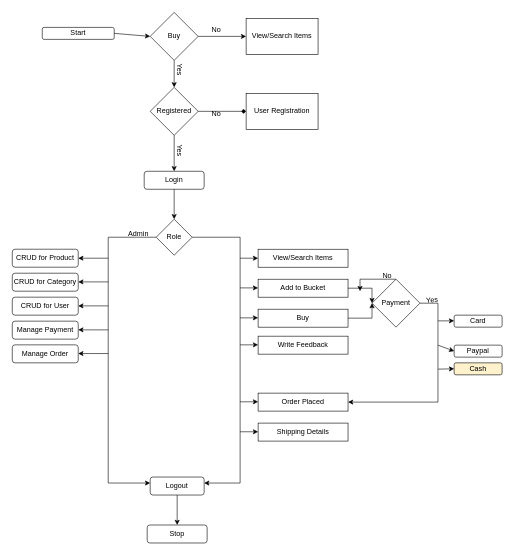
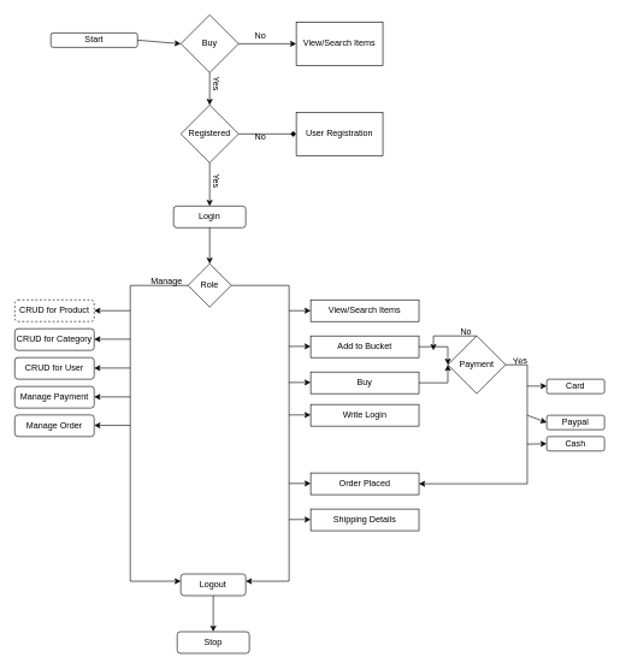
  <mxCell id="0" />
  <mxCell id="1" parent="0" />
  <mxCell id="2" value="Start" style="rounded=1;whiteSpace=wrap;html=1;" vertex="1" parent="1"><mxGeometry x="70" y="45" width="120" height="20" as="geometry" /></mxCell>
  <mxCell id="3" value="" style="endArrow=classic;html=1;rounded=0;exitX=1;exitY=0.5;exitDx=0;exitDy=0;" edge="1" parent="1" source="2"><mxGeometry width="50" height="50" relative="1" as="geometry"><mxPoint x="400" y="325" as="sourcePoint" /><mxPoint x="250" y="60" as="targetPoint" /></mxGeometry></mxCell>
  <mxCell id="4" value="Registered" style="rhombus;whiteSpace=wrap;html=1;" vertex="1" parent="1"><mxGeometry x="250" y="145" width="80" height="80" as="geometry" /></mxCell>
  <mxCell id="5" value="Buy" style="rhombus;whiteSpace=wrap;html=1;" vertex="1" parent="1"><mxGeometry x="250" y="20" width="80" height="80" as="geometry" /></mxCell>
  <mxCell id="6" value="" style="endArrow=classic;html=1;rounded=0;exitX=1;exitY=0.5;exitDx=0;exitDy=0;" edge="1" parent="1" source="5"><mxGeometry width="50" height="50" relative="1" as="geometry"><mxPoint x="400" y="325" as="sourcePoint" /><mxPoint x="410" y="60" as="targetPoint" /></mxGeometry></mxCell>
  <mxCell id="7" value="No" style="text;html=1;align=center;verticalAlign=middle;resizable=0;points=[];autosize=1;strokeColor=none;fillColor=none;" vertex="1" parent="1"><mxGeometry x="340" y="35" width="40" height="30" as="geometry" /></mxCell>
  <mxCell id="8" value="View/Search Items" style="rounded=0;whiteSpace=wrap;html=1;" vertex="1" parent="1"><mxGeometry x="410" y="30" width="120" height="60" as="geometry" /></mxCell>
  <mxCell id="9" value="" style="endArrow=classic;html=1;rounded=0;exitX=0.5;exitY=1;exitDx=0;exitDy=0;" edge="1" parent="1" source="5"><mxGeometry width="50" height="50" relative="1" as="geometry"><mxPoint x="400" y="325" as="sourcePoint" /><mxPoint x="290" y="145" as="targetPoint" /></mxGeometry></mxCell>
  <mxCell id="10" value="Yes" style="text;html=1;align=center;verticalAlign=middle;resizable=0;points=[];autosize=1;strokeColor=none;fillColor=none;rotation=90;" vertex="1" parent="1"><mxGeometry x="280" y="100" width="40" height="30" as="geometry" /></mxCell>
  <mxCell id="11" value="" style="endArrow=diamond;html=1;rounded=0;exitX=1;exitY=0.5;exitDx=0;exitDy=0;entryX=0;entryY=0.5;entryDx=0;entryDy=0;" edge="1" parent="1" source="4" target="13"><mxGeometry width="50" height="50" relative="1" as="geometry"><mxPoint x="400" y="325" as="sourcePoint" /><mxPoint x="410" y="205" as="targetPoint" /></mxGeometry></mxCell>
  <mxCell id="12" value="No" style="text;html=1;align=center;verticalAlign=middle;resizable=0;points=[];autosize=1;strokeColor=none;fillColor=none;" vertex="1" parent="1"><mxGeometry x="340" y="175" width="40" height="30" as="geometry" /></mxCell>
  <mxCell id="13" value="User Registration" style="rounded=0;whiteSpace=wrap;html=1;" vertex="1" parent="1"><mxGeometry x="410" y="155" width="120" height="60" as="geometry" /></mxCell>
  <mxCell id="14" value="" style="endArrow=classic;html=1;rounded=0;exitX=0.5;exitY=1;exitDx=0;exitDy=0;" edge="1" parent="1" source="4"><mxGeometry width="50" height="50" relative="1" as="geometry"><mxPoint x="400" y="325" as="sourcePoint" /><mxPoint x="290" y="285" as="targetPoint" /></mxGeometry></mxCell>
  <mxCell id="15" value="Yes" style="text;html=1;align=center;verticalAlign=middle;resizable=0;points=[];autosize=1;strokeColor=none;fillColor=none;rotation=90;" vertex="1" parent="1"><mxGeometry x="280" y="235" width="40" height="30" as="geometry" /></mxCell>
  <mxCell id="16" value="View/Search Items" style="rounded=0;whiteSpace=wrap;html=1;" vertex="1" parent="1"><mxGeometry x="430" y="415" width="150" height="30" as="geometry" /></mxCell>
  <mxCell id="17" value="Add to Bucket" style="rounded=0;whiteSpace=wrap;html=1;" vertex="1" parent="1"><mxGeometry x="430" y="465" width="150" height="30" as="geometry" /></mxCell>
  <mxCell id="18" value="Login" style="rounded=1;whiteSpace=wrap;html=1;" vertex="1" parent="1"><mxGeometry x="240" y="285" width="100" height="30" as="geometry" /></mxCell>
  <mxCell id="19" value="" style="endArrow=classic;html=1;rounded=0;exitX=0.5;exitY=1;exitDx=0;exitDy=0;" edge="1" parent="1" source="18"><mxGeometry width="50" height="50" relative="1" as="geometry"><mxPoint x="400" y="425" as="sourcePoint" /><mxPoint x="290" y="365" as="targetPoint" /></mxGeometry></mxCell>
  <mxCell id="20" value="Role" style="rhombus;whiteSpace=wrap;html=1;" vertex="1" parent="1"><mxGeometry x="260" y="365" width="60" height="60" as="geometry" /></mxCell>
  <mxCell id="21" value="" style="endArrow=classic;html=1;rounded=0;exitX=1;exitY=0.5;exitDx=0;exitDy=0;" edge="1" parent="1" source="20"><mxGeometry width="50" height="50" relative="1" as="geometry"><mxPoint x="400" y="425" as="sourcePoint" /><mxPoint x="340" y="805" as="targetPoint" /><Array as="points"><mxPoint x="400" y="395" /><mxPoint x="400" y="805" /></Array></mxGeometry></mxCell>
  <mxCell id="22" value="" style="endArrow=classic;html=1;rounded=0;exitX=0;exitY=0.5;exitDx=0;exitDy=0;" edge="1" parent="1" source="20"><mxGeometry width="50" height="50" relative="1" as="geometry"><mxPoint x="400" y="425" as="sourcePoint" /><mxPoint x="250" y="805" as="targetPoint" /><Array as="points"><mxPoint x="180" y="395" /><mxPoint x="180" y="805" /></Array></mxGeometry></mxCell>
- <mxCell id="23" value="Admin" style="text;html=1;align=center;verticalAlign=middle;resizable=0;points=[];autosize=1;strokeColor=none;fillColor=none;" vertex="1" parent="1"><mxGeometry x="200" y="375" width="60" height="30" as="geometry" /></mxCell>
- <mxCell id="24" value="CRUD for Product" style="rounded=1;whiteSpace=wrap;html=1;" vertex="1" parent="1"><mxGeometry x="20" y="415" width="110" height="30" as="geometry" /></mxCell>
+ <mxCell id="23" value="Manage" style="text;html=1;align=center;verticalAlign=middle;resizable=0;points=[];autosize=1;strokeColor=none;fillColor=none;" vertex="1" parent="1"><mxGeometry x="200" y="375" width="60" height="30" as="geometry" /></mxCell>
+ <mxCell id="24" value="CRUD for Product" style="rounded=1;whiteSpace=wrap;html=1;dashed=1;" vertex="1" parent="1"><mxGeometry x="20" y="415" width="110" height="30" as="geometry" /></mxCell>
  <mxCell id="25" value="CRUD for Category" style="rounded=1;whiteSpace=wrap;html=1;" vertex="1" parent="1"><mxGeometry x="20" y="455" width="110" height="30" as="geometry" /></mxCell>
  <mxCell id="26" value="CRUD for User" style="rounded=1;whiteSpace=wrap;html=1;" vertex="1" parent="1"><mxGeometry x="20" y="495" width="110" height="30" as="geometry" /></mxCell>
  <mxCell id="27" value="Manage Payment" style="rounded=1;whiteSpace=wrap;html=1;" vertex="1" parent="1"><mxGeometry x="20" y="535" width="110" height="30" as="geometry" /></mxCell>
  <mxCell id="28" value="Manage Order" style="rounded=1;whiteSpace=wrap;html=1;" vertex="1" parent="1"><mxGeometry x="20" y="574.5" width="110" height="30" as="geometry" /></mxCell>
  <mxCell id="29" value="" style="endArrow=classic;html=1;rounded=0;entryX=1;entryY=0.5;entryDx=0;entryDy=0;" edge="1" parent="1" target="24"><mxGeometry width="50" height="50" relative="1" as="geometry"><mxPoint x="180" y="430" as="sourcePoint" /><mxPoint x="450" y="365" as="targetPoint" /></mxGeometry></mxCell>
  <mxCell id="30" value="" style="endArrow=classic;html=1;rounded=0;entryX=1;entryY=0.5;entryDx=0;entryDy=0;" edge="1" parent="1"><mxGeometry width="50" height="50" relative="1" as="geometry"><mxPoint x="180" y="469.5" as="sourcePoint" /><mxPoint x="130" y="469.5" as="targetPoint" /><Array as="points"><mxPoint x="150" y="469.5" /></Array></mxGeometry></mxCell>
  <mxCell id="31" value="" style="endArrow=classic;html=1;rounded=0;entryX=1;entryY=0.5;entryDx=0;entryDy=0;" edge="1" parent="1"><mxGeometry width="50" height="50" relative="1" as="geometry"><mxPoint x="180" y="509.5" as="sourcePoint" /><mxPoint x="130" y="509.5" as="targetPoint" /><Array as="points"><mxPoint x="150" y="509.5" /></Array></mxGeometry></mxCell>
  <mxCell id="32" value="" style="endArrow=classic;html=1;rounded=0;entryX=1;entryY=0.5;entryDx=0;entryDy=0;" edge="1" parent="1"><mxGeometry width="50" height="50" relative="1" as="geometry"><mxPoint x="180" y="549.5" as="sourcePoint" /><mxPoint x="130" y="549.5" as="targetPoint" /><Array as="points"><mxPoint x="150" y="549.5" /></Array></mxGeometry></mxCell>
  <mxCell id="33" value="" style="endArrow=classic;html=1;rounded=0;entryX=1;entryY=0.5;entryDx=0;entryDy=0;" edge="1" parent="1"><mxGeometry width="50" height="50" relative="1" as="geometry"><mxPoint x="180" y="589" as="sourcePoint" /><mxPoint x="130" y="589" as="targetPoint" /><Array as="points"><mxPoint x="150" y="589" /></Array></mxGeometry></mxCell>
  <mxCell id="34" value="Buy" style="rounded=0;whiteSpace=wrap;html=1;" vertex="1" parent="1"><mxGeometry x="430" y="515" width="150" height="30" as="geometry" /></mxCell>
- <mxCell id="35" value="Write Feedback" style="rounded=0;whiteSpace=wrap;html=1;" vertex="1" parent="1"><mxGeometry x="430" y="560" width="150" height="30" as="geometry" /></mxCell>
+ <mxCell id="35" value="Write Login" style="rounded=0;whiteSpace=wrap;html=1;" vertex="1" parent="1"><mxGeometry x="430" y="560" width="150" height="30" as="geometry" /></mxCell>
  <mxCell id="36" value="" style="endArrow=classic;html=1;rounded=0;entryX=0;entryY=0.5;entryDx=0;entryDy=0;" edge="1" parent="1" target="16"><mxGeometry width="50" height="50" relative="1" as="geometry"><mxPoint x="400" y="430" as="sourcePoint" /><mxPoint x="450" y="365" as="targetPoint" /></mxGeometry></mxCell>
  <mxCell id="37" value="" style="endArrow=classic;html=1;rounded=0;entryX=0;entryY=0.5;entryDx=0;entryDy=0;" edge="1" parent="1"><mxGeometry width="50" height="50" relative="1" as="geometry"><mxPoint x="400" y="479.5" as="sourcePoint" /><mxPoint x="430" y="479.5" as="targetPoint" /></mxGeometry></mxCell>
  <mxCell id="38" value="" style="endArrow=classic;html=1;rounded=0;entryX=0;entryY=0.5;entryDx=0;entryDy=0;" edge="1" parent="1"><mxGeometry width="50" height="50" relative="1" as="geometry"><mxPoint x="400" y="529.5" as="sourcePoint" /><mxPoint x="430" y="529.5" as="targetPoint" /></mxGeometry></mxCell>
  <mxCell id="39" value="" style="endArrow=classic;html=1;rounded=0;entryX=0;entryY=0.5;entryDx=0;entryDy=0;" edge="1" parent="1"><mxGeometry width="50" height="50" relative="1" as="geometry"><mxPoint x="400" y="574.5" as="sourcePoint" /><mxPoint x="430" y="574.5" as="targetPoint" /></mxGeometry></mxCell>
  <mxCell id="40" value="Payment" style="rhombus;whiteSpace=wrap;html=1;" vertex="1" parent="1"><mxGeometry x="620" y="465" width="80" height="80" as="geometry" /></mxCell>
  <mxCell id="41" value="" style="endArrow=classic;html=1;rounded=0;exitX=1;exitY=0.5;exitDx=0;exitDy=0;" edge="1" parent="1" source="17"><mxGeometry width="50" height="50" relative="1" as="geometry"><mxPoint x="400" y="415" as="sourcePoint" /><mxPoint x="620" y="505" as="targetPoint" /><Array as="points"><mxPoint x="620" y="480" /></Array></mxGeometry></mxCell>
  <mxCell id="42" value="" style="endArrow=classic;html=1;rounded=0;exitX=1;exitY=0.5;exitDx=0;exitDy=0;" edge="1" parent="1" source="34"><mxGeometry width="50" height="50" relative="1" as="geometry"><mxPoint x="400" y="415" as="sourcePoint" /><mxPoint x="620" y="505" as="targetPoint" /><Array as="points"><mxPoint x="620" y="530" /></Array></mxGeometry></mxCell>
  <mxCell id="43" value="" style="endArrow=classic;html=1;rounded=0;exitX=0.5;exitY=0;exitDx=0;exitDy=0;" edge="1" parent="1" source="40"><mxGeometry width="50" height="50" relative="1" as="geometry"><mxPoint x="680" y="455" as="sourcePoint" /><mxPoint x="600" y="485" as="targetPoint" /><Array as="points"><mxPoint x="600" y="465" /></Array></mxGeometry></mxCell>
  <mxCell id="44" value="No" style="text;html=1;align=center;verticalAlign=middle;resizable=0;points=[];autosize=1;strokeColor=none;fillColor=none;" vertex="1" parent="1"><mxGeometry x="625" y="445" width="40" height="30" as="geometry" /></mxCell>
  <mxCell id="45" value="" style="endArrow=none;html=1;rounded=0;entryX=1;entryY=0.5;entryDx=0;entryDy=0;" edge="1" parent="1" target="40"><mxGeometry width="50" height="50" relative="1" as="geometry"><mxPoint x="730" y="505" as="sourcePoint" /><mxPoint x="450" y="365" as="targetPoint" /></mxGeometry></mxCell>
  <mxCell id="46" value="" style="endArrow=classic;html=1;rounded=0;entryX=0;entryY=0.5;entryDx=0;entryDy=0;" edge="1" parent="1" target="50"><mxGeometry width="50" height="50" relative="1" as="geometry"><mxPoint x="730" y="505" as="sourcePoint" /><mxPoint x="730" y="645" as="targetPoint" /><Array as="points"><mxPoint x="730" y="615" /></Array></mxGeometry></mxCell>
  <mxCell id="47" value="Yes" style="text;html=1;align=center;verticalAlign=middle;resizable=0;points=[];autosize=1;strokeColor=none;fillColor=none;rotation=355;" vertex="1" parent="1"><mxGeometry x="700" y="485" width="40" height="30" as="geometry" /></mxCell>
  <mxCell id="48" value="Card" style="rounded=1;whiteSpace=wrap;html=1;" vertex="1" parent="1"><mxGeometry x="757" y="525" width="80" height="20" as="geometry" /></mxCell>
  <mxCell id="49" value="Paypal" style="rounded=1;whiteSpace=wrap;html=1;" vertex="1" parent="1"><mxGeometry x="757" y="575" width="80" height="20" as="geometry" /></mxCell>
- <mxCell id="50" value="Cash" style="rounded=1;whiteSpace=wrap;html=1;fillColor=#fff2cc;" vertex="1" parent="1"><mxGeometry x="757" y="604.5" width="80" height="20" as="geometry" /></mxCell>
+ <mxCell id="50" value="Cash" style="rounded=1;whiteSpace=wrap;html=1;" vertex="1" parent="1"><mxGeometry x="757" y="604.5" width="80" height="20" as="geometry" /></mxCell>
  <mxCell id="51" value="" style="endArrow=classic;html=1;rounded=0;entryX=0;entryY=0.5;entryDx=0;entryDy=0;" edge="1" parent="1" target="49"><mxGeometry width="50" height="50" relative="1" as="geometry"><mxPoint x="730" y="575" as="sourcePoint" /><mxPoint x="450" y="465" as="targetPoint" /></mxGeometry></mxCell>
  <mxCell id="52" value="" style="endArrow=classic;html=1;rounded=0;entryX=0;entryY=0.5;entryDx=0;entryDy=0;" edge="1" parent="1"><mxGeometry width="50" height="50" relative="1" as="geometry"><mxPoint x="730" y="534.5" as="sourcePoint" /><mxPoint x="757" y="534.5" as="targetPoint" /></mxGeometry></mxCell>
  <mxCell id="53" value="Order Placed" style="rounded=0;whiteSpace=wrap;html=1;" vertex="1" parent="1"><mxGeometry x="430" y="655" width="150" height="30" as="geometry" /></mxCell>
  <mxCell id="54" value="" style="endArrow=classic;html=1;rounded=0;entryX=0;entryY=0.5;entryDx=0;entryDy=0;" edge="1" parent="1"><mxGeometry width="50" height="50" relative="1" as="geometry"><mxPoint x="400" y="669.5" as="sourcePoint" /><mxPoint x="430" y="669.5" as="targetPoint" /></mxGeometry></mxCell>
  <mxCell id="55" value="" style="endArrow=classic;html=1;rounded=0;entryX=1;entryY=0.5;entryDx=0;entryDy=0;" edge="1" parent="1" target="53"><mxGeometry width="50" height="50" relative="1" as="geometry"><mxPoint x="730" y="615" as="sourcePoint" /><mxPoint x="730" y="685" as="targetPoint" /><Array as="points"><mxPoint x="730" y="670" /></Array></mxGeometry></mxCell>
  <mxCell id="56" value="Shipping Details" style="rounded=0;whiteSpace=wrap;html=1;" vertex="1" parent="1"><mxGeometry x="430" y="705" width="150" height="30" as="geometry" /></mxCell>
  <mxCell id="57" value="" style="endArrow=classic;html=1;rounded=0;entryX=0;entryY=0.5;entryDx=0;entryDy=0;" edge="1" parent="1"><mxGeometry width="50" height="50" relative="1" as="geometry"><mxPoint x="400" y="719.5" as="sourcePoint" /><mxPoint x="430" y="719.5" as="targetPoint" /></mxGeometry></mxCell>
  <mxCell id="58" value="Logout" style="rounded=1;whiteSpace=wrap;html=1;" vertex="1" parent="1"><mxGeometry x="250" y="795" width="90" height="30" as="geometry" /></mxCell>
  <mxCell id="59" value="" style="endArrow=classic;html=1;rounded=0;exitX=0.5;exitY=1;exitDx=0;exitDy=0;" edge="1" parent="1" source="58"><mxGeometry width="50" height="50" relative="1" as="geometry"><mxPoint x="400" y="815" as="sourcePoint" /><mxPoint x="295" y="875" as="targetPoint" /></mxGeometry></mxCell>
  <mxCell id="60" value="Stop" style="rounded=1;whiteSpace=wrap;html=1;" vertex="1" parent="1"><mxGeometry x="245" y="875" width="100" height="30" as="geometry" /></mxCell>
